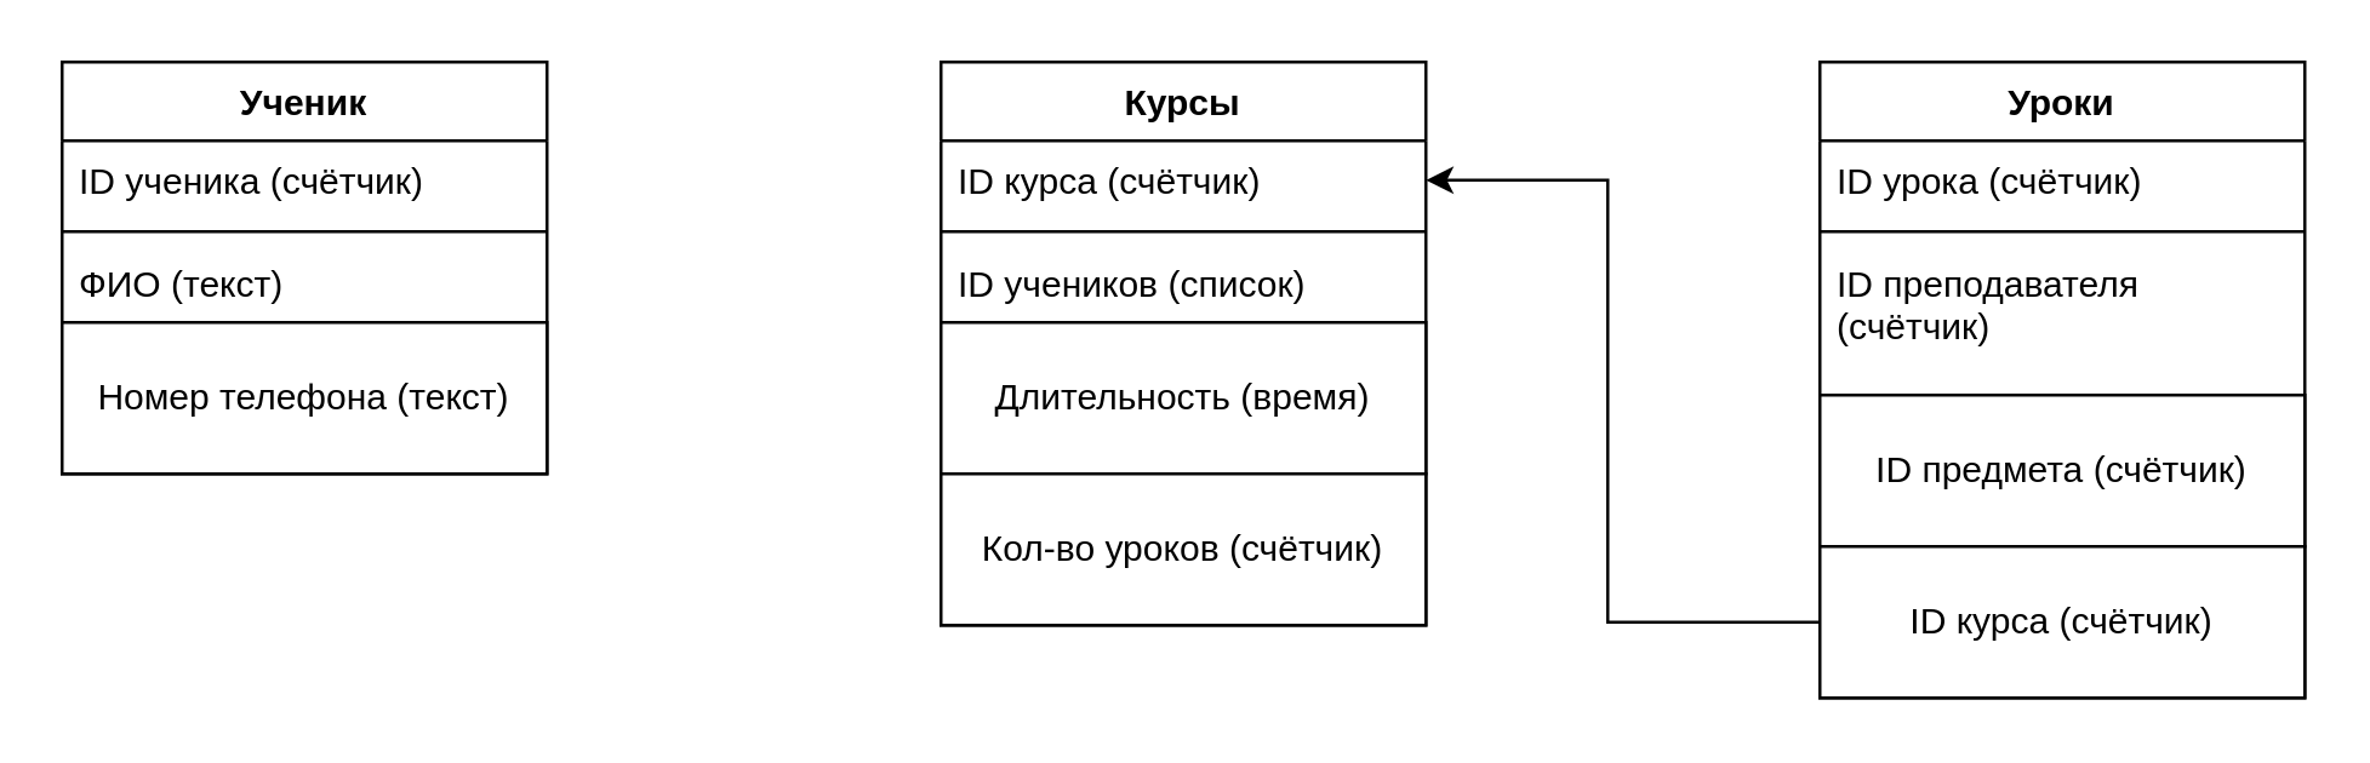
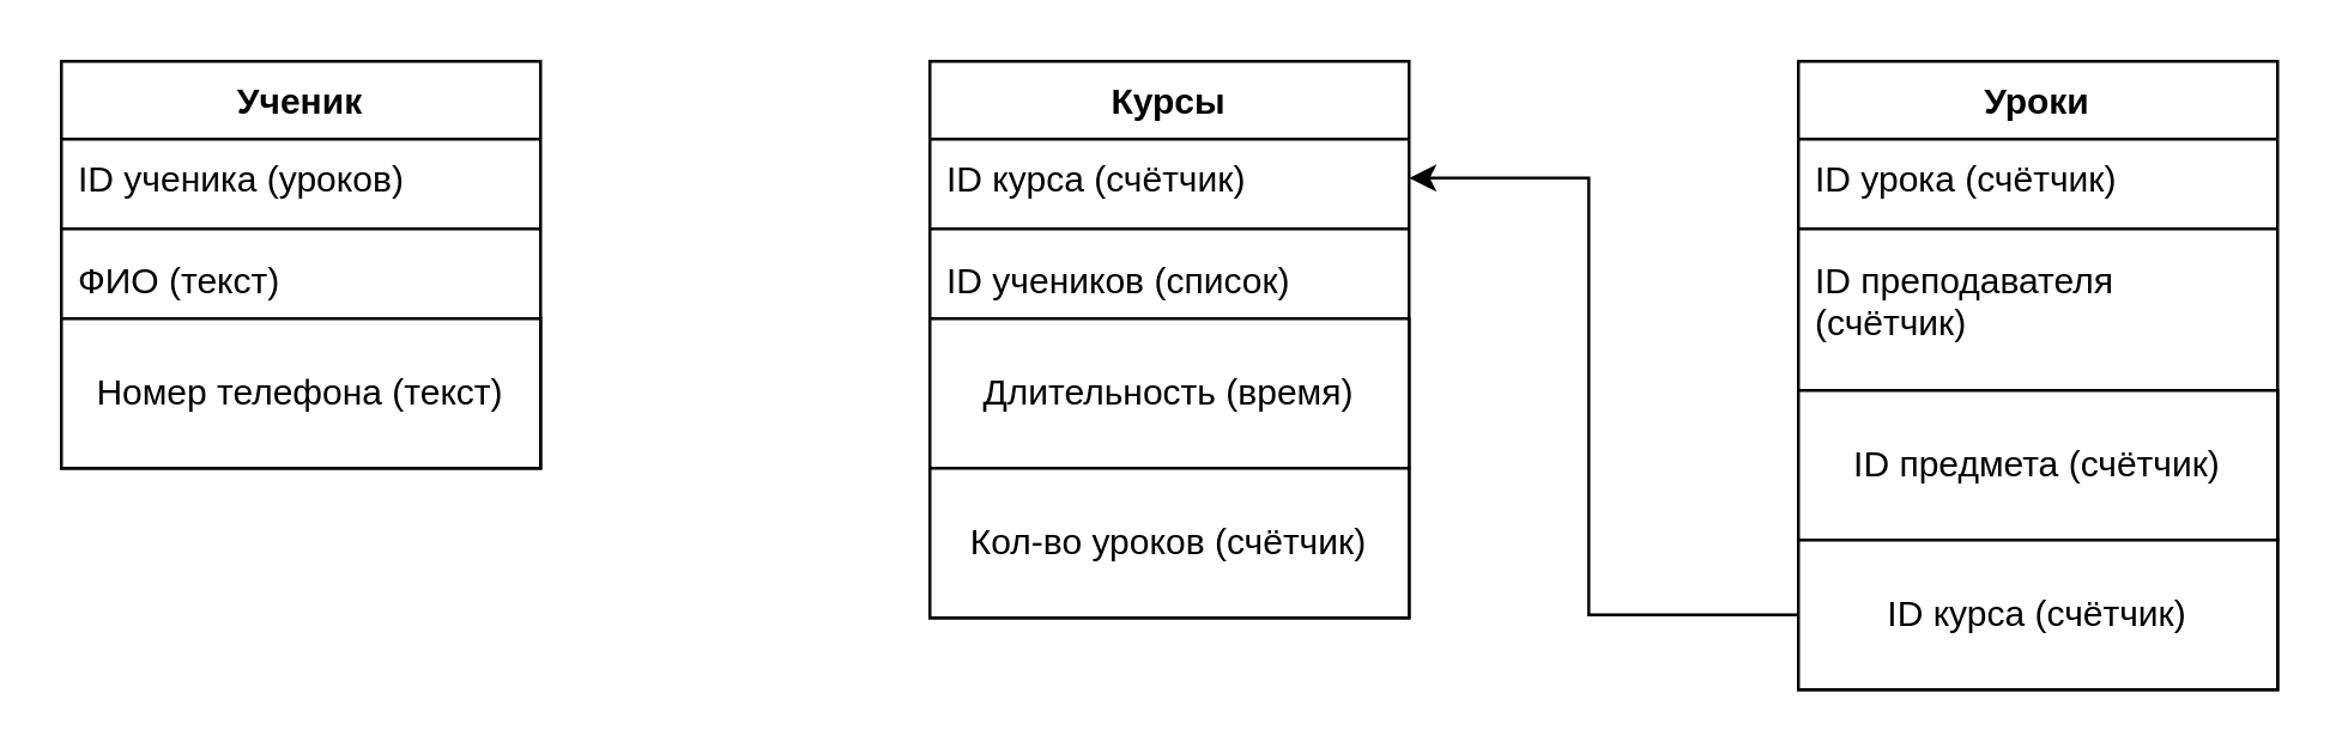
  <mxCell id="0" />
  <mxCell id="1" parent="0" />
  <mxCell id="2" value="Ученик" style="swimlane;fontStyle=1;align=center;verticalAlign=top;childLayout=stackLayout;horizontal=1;startSize=26;horizontalStack=0;resizeParent=1;resizeParentMax=0;resizeLast=0;collapsible=1;marginBottom=0;whiteSpace=wrap;html=1;" parent="1" vertex="1"><mxGeometry x="20" y="20" width="160" height="136" as="geometry" /></mxCell>
- <mxCell id="3" value="ID ученика (счётчик)" style="text;strokeColor=none;fillColor=none;align=left;verticalAlign=top;spacingLeft=4;spacingRight=4;overflow=hidden;rotatable=0;points=[[0,0.5],[1,0.5]];portConstraint=eastwest;whiteSpace=wrap;html=1;" parent="2" vertex="1"><mxGeometry y="26" width="160" height="26" as="geometry" /></mxCell>
+ <mxCell id="3" value="ID ученика (уроков)" style="text;strokeColor=none;fillColor=none;align=left;verticalAlign=top;spacingLeft=4;spacingRight=4;overflow=hidden;rotatable=0;points=[[0,0.5],[1,0.5]];portConstraint=eastwest;whiteSpace=wrap;html=1;" parent="2" vertex="1"><mxGeometry y="26" width="160" height="26" as="geometry" /></mxCell>
  <mxCell id="4" value="" style="line;strokeWidth=1;fillColor=none;align=left;verticalAlign=middle;spacingTop=-1;spacingLeft=3;spacingRight=3;rotatable=0;labelPosition=right;points=[];portConstraint=eastwest;strokeColor=inherit;" parent="2" vertex="1"><mxGeometry y="52" width="160" height="8" as="geometry" /></mxCell>
  <mxCell id="5" value="ФИО (текст)" style="text;strokeColor=none;fillColor=none;align=left;verticalAlign=top;spacingLeft=4;spacingRight=4;overflow=hidden;rotatable=0;points=[[0,0.5],[1,0.5]];portConstraint=eastwest;whiteSpace=wrap;html=1;" parent="2" vertex="1"><mxGeometry y="60" width="160" height="26" as="geometry" /></mxCell>
  <mxCell id="6" value="Номер телефона (текст)" style="html=1;whiteSpace=wrap;" parent="2" vertex="1"><mxGeometry y="86" width="160" height="50" as="geometry" /></mxCell>
  <mxCell id="7" value="Курсы" style="swimlane;fontStyle=1;align=center;verticalAlign=top;childLayout=stackLayout;horizontal=1;startSize=26;horizontalStack=0;resizeParent=1;resizeParentMax=0;resizeLast=0;collapsible=1;marginBottom=0;whiteSpace=wrap;html=1;" parent="1" vertex="1"><mxGeometry x="310" y="20" width="160" height="186" as="geometry" /></mxCell>
  <mxCell id="8" value="ID курса (счётчик)" style="text;strokeColor=none;fillColor=none;align=left;verticalAlign=top;spacingLeft=4;spacingRight=4;overflow=hidden;rotatable=0;points=[[0,0.5],[1,0.5]];portConstraint=eastwest;whiteSpace=wrap;html=1;" parent="7" vertex="1"><mxGeometry y="26" width="160" height="26" as="geometry" /></mxCell>
  <mxCell id="9" value="" style="line;strokeWidth=1;fillColor=none;align=left;verticalAlign=middle;spacingTop=-1;spacingLeft=3;spacingRight=3;rotatable=0;labelPosition=right;points=[];portConstraint=eastwest;strokeColor=inherit;" parent="7" vertex="1"><mxGeometry y="52" width="160" height="8" as="geometry" /></mxCell>
  <mxCell id="10" value="ID учеников (список)" style="text;strokeColor=none;fillColor=none;align=left;verticalAlign=top;spacingLeft=4;spacingRight=4;overflow=hidden;rotatable=0;points=[[0,0.5],[1,0.5]];portConstraint=eastwest;whiteSpace=wrap;html=1;" parent="7" vertex="1"><mxGeometry y="60" width="160" height="26" as="geometry" /></mxCell>
  <mxCell id="11" value="Длительность (время)" style="html=1;whiteSpace=wrap;" parent="7" vertex="1"><mxGeometry y="86" width="160" height="50" as="geometry" /></mxCell>
  <mxCell id="12" value="Кол-во уроков (счётчик)" style="html=1;whiteSpace=wrap;" parent="7" vertex="1"><mxGeometry y="136" width="160" height="50" as="geometry" /></mxCell>
  <mxCell id="13" value="Уроки" style="swimlane;fontStyle=1;align=center;verticalAlign=top;childLayout=stackLayout;horizontal=1;startSize=26;horizontalStack=0;resizeParent=1;resizeParentMax=0;resizeLast=0;collapsible=1;marginBottom=0;whiteSpace=wrap;html=1;" vertex="1" parent="1"><mxGeometry x="600" y="20" width="160" height="210" as="geometry" /></mxCell>
  <mxCell id="14" value="ID урока (счётчик)" style="text;strokeColor=none;fillColor=none;align=left;verticalAlign=top;spacingLeft=4;spacingRight=4;overflow=hidden;rotatable=0;points=[[0,0.5],[1,0.5]];portConstraint=eastwest;whiteSpace=wrap;html=1;" vertex="1" parent="13"><mxGeometry y="26" width="160" height="26" as="geometry" /></mxCell>
  <mxCell id="15" value="" style="line;strokeWidth=1;fillColor=none;align=left;verticalAlign=middle;spacingTop=-1;spacingLeft=3;spacingRight=3;rotatable=0;labelPosition=right;points=[];portConstraint=eastwest;strokeColor=inherit;" vertex="1" parent="13"><mxGeometry y="52" width="160" height="8" as="geometry" /></mxCell>
  <mxCell id="16" value="ID преподавателя (счётчик)" style="text;strokeColor=none;fillColor=none;align=left;verticalAlign=top;spacingLeft=4;spacingRight=4;overflow=hidden;rotatable=0;points=[[0,0.5],[1,0.5]];portConstraint=eastwest;whiteSpace=wrap;html=1;" vertex="1" parent="13"><mxGeometry y="60" width="160" height="50" as="geometry" /></mxCell>
  <mxCell id="17" value="ID предмета (счётчик)" style="html=1;whiteSpace=wrap;" vertex="1" parent="13"><mxGeometry y="110" width="160" height="50" as="geometry" /></mxCell>
  <mxCell id="18" value="ID курса (счётчик)" style="html=1;whiteSpace=wrap;" vertex="1" parent="13"><mxGeometry y="160" width="160" height="50" as="geometry" /></mxCell>
  <mxCell id="19" style="edgeStyle=orthogonalEdgeStyle;rounded=0;orthogonalLoop=1;jettySize=auto;html=1;" edge="1" parent="1" source="18" target="8"><mxGeometry relative="1" as="geometry"><Array as="points"><mxPoint x="530" y="205" /><mxPoint x="530" y="59" /></Array></mxGeometry></mxCell>
